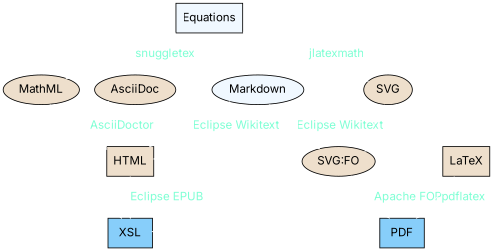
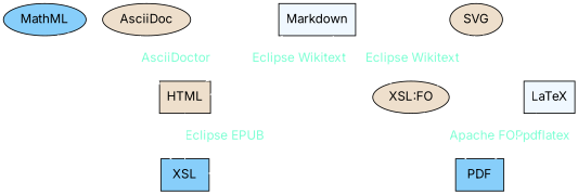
  digraph {
    fontname=Inter
    node [fillcolor=antiquewhite2 fontname=Inter shape=box style=filled]
    edge [color=white fontcolor=aquamarine fontname=Inter]
-   Markdown [fillcolor=aliceblue shape=ellipse]
+   Markdown [fillcolor=aliceblue]
    HTML
-   "XSL:FO" [label="SVG:FO" shape=""]
+   "XSL:FO" [shape=""]
    n4 [fillcolor=lightskyblue label=XSL]
    PDF [fillcolor=lightskyblue]
-   Equations [fillcolor=aliceblue]
    SVG [shape=""]
-   MathML [shape=""]
-   LaTeX
+   MathML [fillcolor=lightskyblue shape=""]
+   LaTeX [fillcolor=aliceblue]
    AsciiDoc [shape=""]
    Markdown -> HTML [label="Eclipse Wikitext"]
    Markdown -> "XSL:FO" [label="Eclipse Wikitext"]
    HTML -> n4 [label="Eclipse EPUB"]
    "XSL:FO" -> PDF [label="Apache FOP"]
-   Equations -> SVG [label=jlatexmath]
-   Equations -> MathML [label=snuggletex]
    SVG -> HTML [style=dashed]
    SVG -> "XSL:FO" [style=dashed]
    SVG -> n4 [style=dashed]
    MathML -> HTML [style=dashed]
    MathML -> n4 [style=dashed]
    LaTeX -> PDF [label=pdflatex]
    AsciiDoc -> HTML [label=AsciiDoctor]
  }
